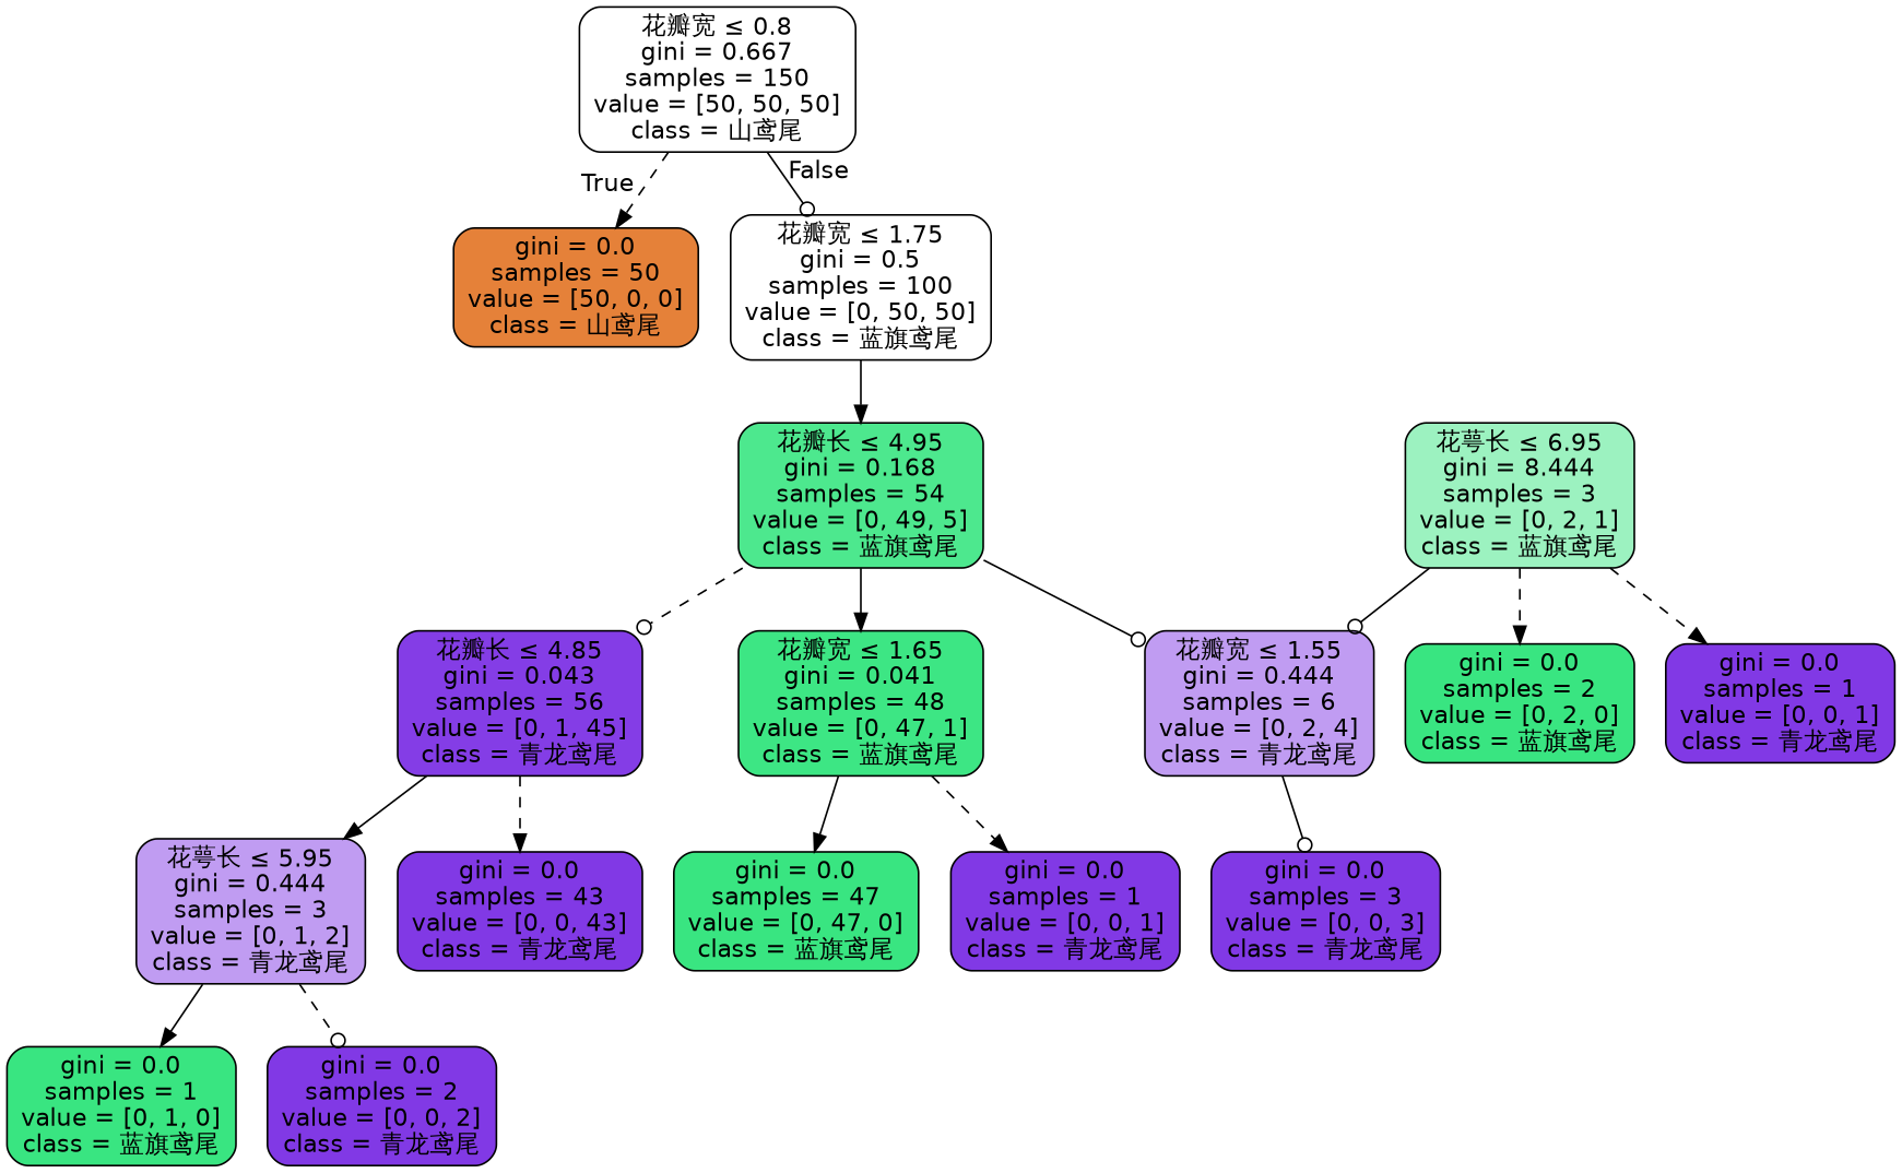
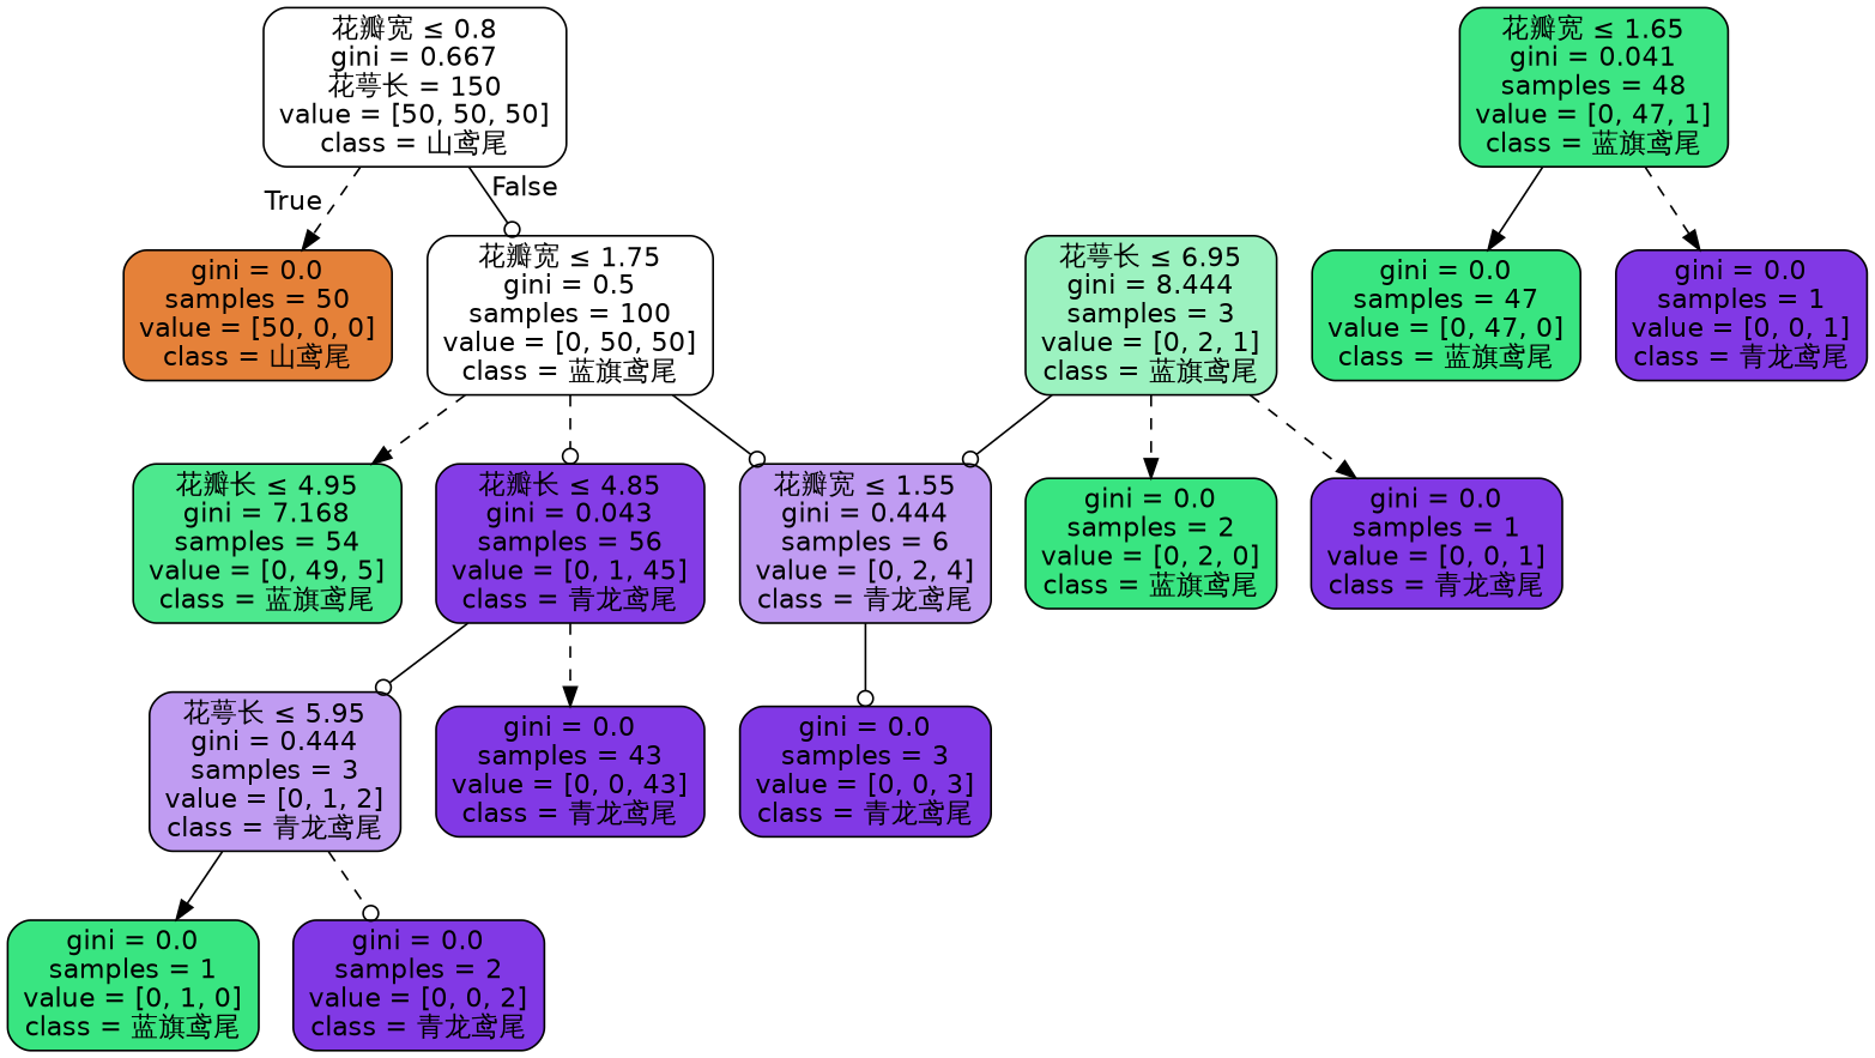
  digraph {
    node [color=black fillcolor="#8139e5" fontname=helvetica shape=box style="filled, rounded"]
    edge [arrowhead=normal fontname=helvetica style=solid]
-   n1 [fillcolor="#ffffff" label=<花瓣宽 &le; 0.8<br/>gini = 0.667<br/>samples = 150<br/>value = [50, 50, 50]<br/>class = 山鸢尾>]
+   n1 [fillcolor="#ffffff" label=<花瓣宽 &le; 0.8<br/>gini = 0.667<br/>花萼长 = 150<br/>value = [50, 50, 50]<br/>class = 山鸢尾>]
    n2 [fillcolor="#e58139" label=<gini = 0.0<br/>samples = 50<br/>value = [50, 0, 0]<br/>class = 山鸢尾>]
    n3 [fillcolor="#ffffff" label=<花瓣宽 &le; 1.75<br/>gini = 0.5<br/>samples = 100<br/>value = [0, 50, 50]<br/>class = 蓝旗鸢尾>]
-   n4 [fillcolor="#4de88e" label=<花瓣长 &le; 4.95<br/>gini = 0.168<br/>samples = 54<br/>value = [0, 49, 5]<br/>class = 蓝旗鸢尾>]
+   n4 [fillcolor="#4de88e" label=<花瓣长 &le; 4.95<br/>gini = 7.168<br/>samples = 54<br/>value = [0, 49, 5]<br/>class = 蓝旗鸢尾>]
    n5 [fillcolor="#843de6" label=<花瓣长 &le; 4.85<br/>gini = 0.043<br/>samples = 56<br/>value = [0, 1, 45]<br/>class = 青龙鸢尾>]
    n6 [fillcolor="#3de684" label=<花瓣宽 &le; 1.65<br/>gini = 0.041<br/>samples = 48<br/>value = [0, 47, 1]<br/>class = 蓝旗鸢尾>]
    n7 [fillcolor="#c09cf2" label=<花瓣宽 &le; 1.55<br/>gini = 0.444<br/>samples = 6<br/>value = [0, 2, 4]<br/>class = 青龙鸢尾>]
    n8 [fillcolor="#c09cf2" label=<花萼长 &le; 5.95<br/>gini = 0.444<br/>samples = 3<br/>value = [0, 1, 2]<br/>class = 青龙鸢尾>]
    n9 [label=<gini = 0.0<br/>samples = 43<br/>value = [0, 0, 43]<br/>class = 青龙鸢尾>]
    n10 [fillcolor="#39e581" label=<gini = 0.0<br/>samples = 47<br/>value = [0, 47, 0]<br/>class = 蓝旗鸢尾>]
    n11 [label=<gini = 0.0<br/>samples = 1<br/>value = [0, 0, 1]<br/>class = 青龙鸢尾>]
    n12 [label=<gini = 0.0<br/>samples = 3<br/>value = [0, 0, 3]<br/>class = 青龙鸢尾>]
    n13 [fillcolor="#9cf2c0" label=<花萼长 &le; 6.95<br/>gini = 8.444<br/>samples = 3<br/>value = [0, 2, 1]<br/>class = 蓝旗鸢尾>]
    n14 [fillcolor="#39e581" label=<gini = 0.0<br/>samples = 2<br/>value = [0, 2, 0]<br/>class = 蓝旗鸢尾>]
    n15 [label=<gini = 0.0<br/>samples = 1<br/>value = [0, 0, 1]<br/>class = 青龙鸢尾>]
    n16 [fillcolor="#39e581" label=<gini = 0.0<br/>samples = 1<br/>value = [0, 1, 0]<br/>class = 蓝旗鸢尾>]
    n17 [label=<gini = 0.0<br/>samples = 2<br/>value = [0, 0, 2]<br/>class = 青龙鸢尾>]
    n1 -> n2 [headlabel=True labelangle=45 labeldistance=2.5 style=dashed]
    n1 -> n3 [arrowhead=odot headlabel=False labelangle=-45 labeldistance=2.5]
-   n3 -> n4
-   n4 -> n5 [arrowhead=odot style=dashed]
-   n4 -> n6
-   n4 -> n7 [arrowhead=odot]
-   n5 -> n8
+   n3 -> n4 [style=dashed]
+   n3 -> n5 [arrowhead=odot style=dashed]
+   n3 -> n7 [arrowhead=odot]
+   n5 -> n8 [arrowhead=odot]
    n5 -> n9 [style=dashed]
    n6 -> n10
    n6 -> n11 [style=dashed]
    n7 -> n12 [arrowhead=odot]
    n8 -> n16
    n8 -> n17 [arrowhead=odot style=dashed]
    n13 -> n7 [arrowhead=odot]
    n13 -> n14 [style=dashed]
    n13 -> n15 [style=dashed]
  }
